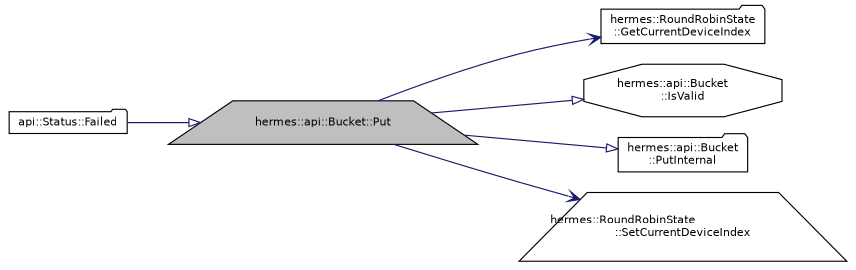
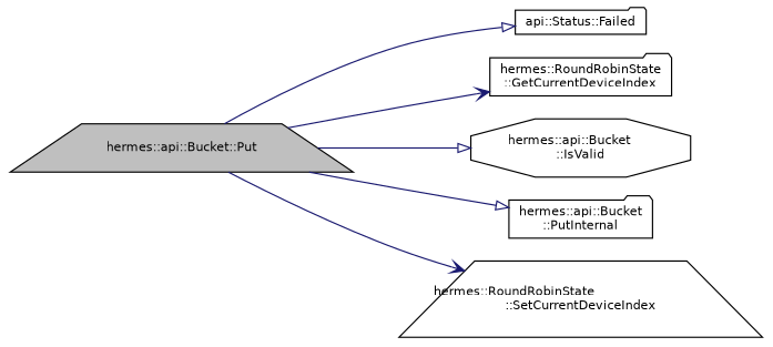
  digraph {
    rankdir=LR
    node [color=black fillcolor=white fontname=Helvetica fontsize=10 shape=folder style=filled]
    edge [arrowhead=onormal color=midnightblue fontname=Helvetica fontsize=10 labelfontname=Helvetica labelfontsize=10 style=solid]
    n1 [fillcolor=grey75 fontcolor=black height=0.2 label="hermes::api::Bucket::Put" shape=trapezium width=0.4]
    n2 [height=0.2 label="api::Status::Failed" width=0.4]
    n3 [height=0.2 label="hermes::RoundRobinState\l::GetCurrentDeviceIndex" width=0.4]
    n4 [height=0.2 label="hermes::api::Bucket\l::IsValid" shape=octagon width=0.4]
    n5 [height=0.2 label="hermes::api::Bucket\l::PutInternal" width=0.4]
    n6 [height=0.2 label="hermes::RoundRobinState\l::SetCurrentDeviceIndex" shape=trapezium width=0.4]
-   n2 -> n1
+   n1 -> n2
    n1 -> n3 [arrowhead=vee]
    n1 -> n4
    n1 -> n5
    n1 -> n6 [arrowhead=vee]
  }
